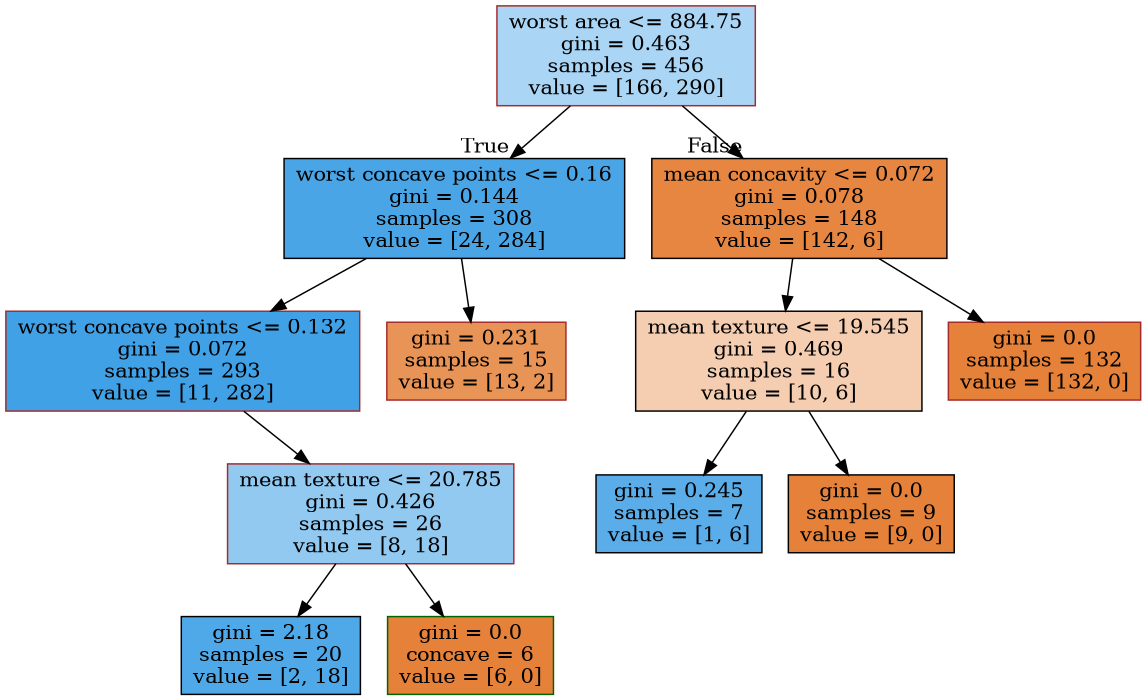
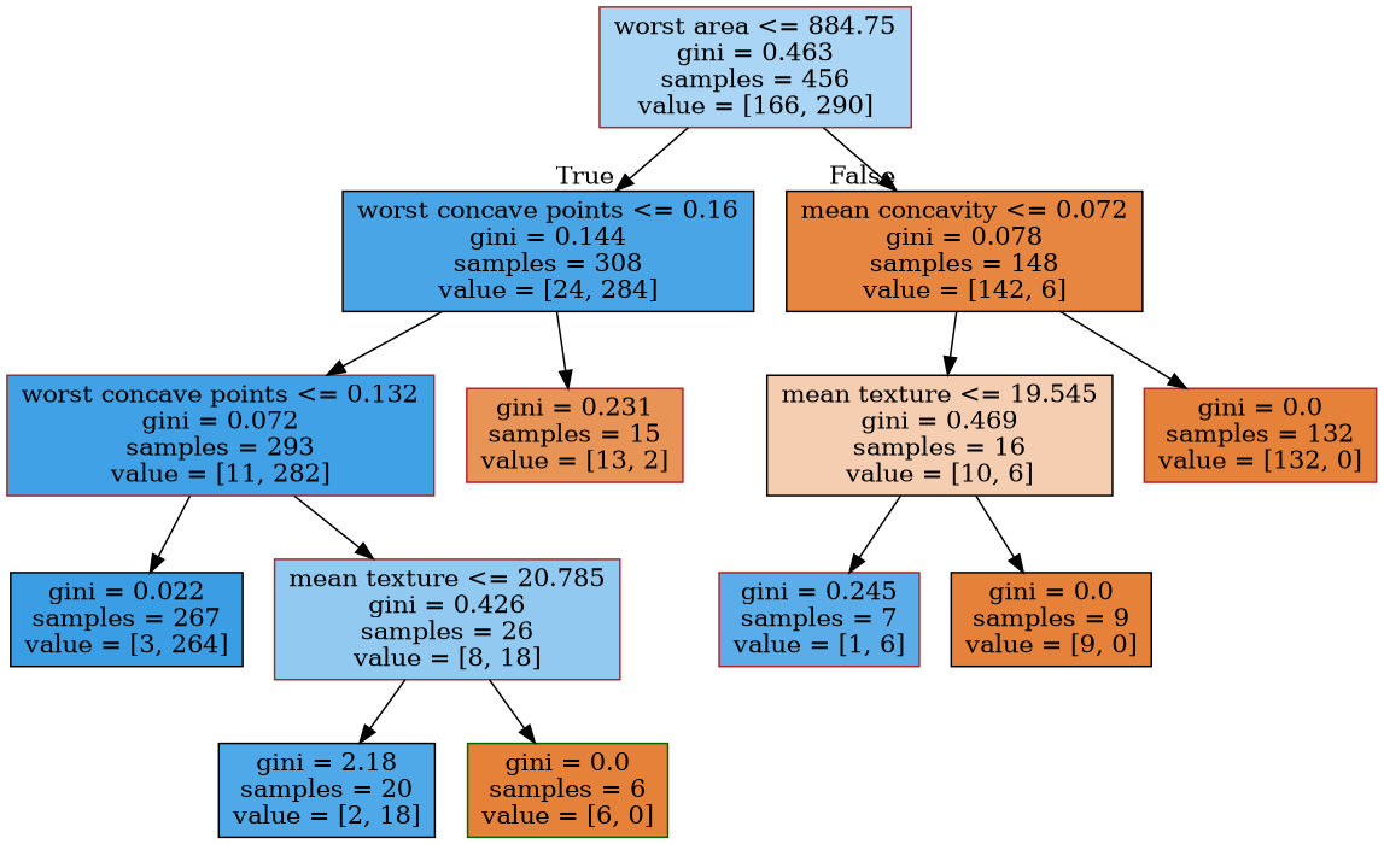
  digraph {
    node [color=black fillcolor="#e58139" shape=box style=filled]
    n1 [color=brown fillcolor="#aad5f4" label="worst area <= 884.75\ngini = 0.463\nsamples = 456\nvalue = [166, 290]"]
    n2 [fillcolor="#4aa5e7" label="worst concave points <= 0.16\ngini = 0.144\nsamples = 308\nvalue = [24, 284]"]
    n3 [fillcolor="#e68641" label="mean concavity <= 0.072\ngini = 0.078\nsamples = 148\nvalue = [142, 6]"]
    n4 [color=brown fillcolor="#41a1e6" label="worst concave points <= 0.132\ngini = 0.072\nsamples = 293\nvalue = [11, 282]"]
    n5 [color=brown fillcolor="#e99457" label="gini = 0.231\nsamples = 15\nvalue = [13, 2]"]
    n6 [fillcolor="#f5cdb0" label="mean texture <= 19.545\ngini = 0.469\nsamples = 16\nvalue = [10, 6]"]
    n7 [color=brown label="gini = 0.0\nsamples = 132\nvalue = [132, 0]"]
+   n8 [fillcolor="#3b9ee5" label="gini = 0.022\nsamples = 267\nvalue = [3, 264]"]
    n9 [color=brown fillcolor="#91c9f1" label="mean texture <= 20.785\ngini = 0.426\nsamples = 26\nvalue = [8, 18]"]
    n10 [fillcolor="#4fa8e8" label="gini = 2.18\nsamples = 20\nvalue = [2, 18]"]
-   n11 [color=darkgreen label="gini = 0.0\nconcave = 6\nvalue = [6, 0]"]
-   n12 [fillcolor="#5aade9" label="gini = 0.245\nsamples = 7\nvalue = [1, 6]"]
+   n11 [color=darkgreen label="gini = 0.0\nsamples = 6\nvalue = [6, 0]"]
+   n12 [color=brown fillcolor="#5aade9" label="gini = 0.245\nsamples = 7\nvalue = [1, 6]"]
    n13 [label="gini = 0.0\nsamples = 9\nvalue = [9, 0]"]
    n1 -> n2 [headlabel=True labelangle=45 labeldistance=2.5]
    n1 -> n3 [headlabel=False labelangle=-45 labeldistance=2.5]
    n2 -> n4
    n2 -> n5
    n3 -> n6
    n3 -> n7
+   n4 -> n8
    n4 -> n9
    n6 -> n12
    n6 -> n13
    n9 -> n10
    n9 -> n11
  }
